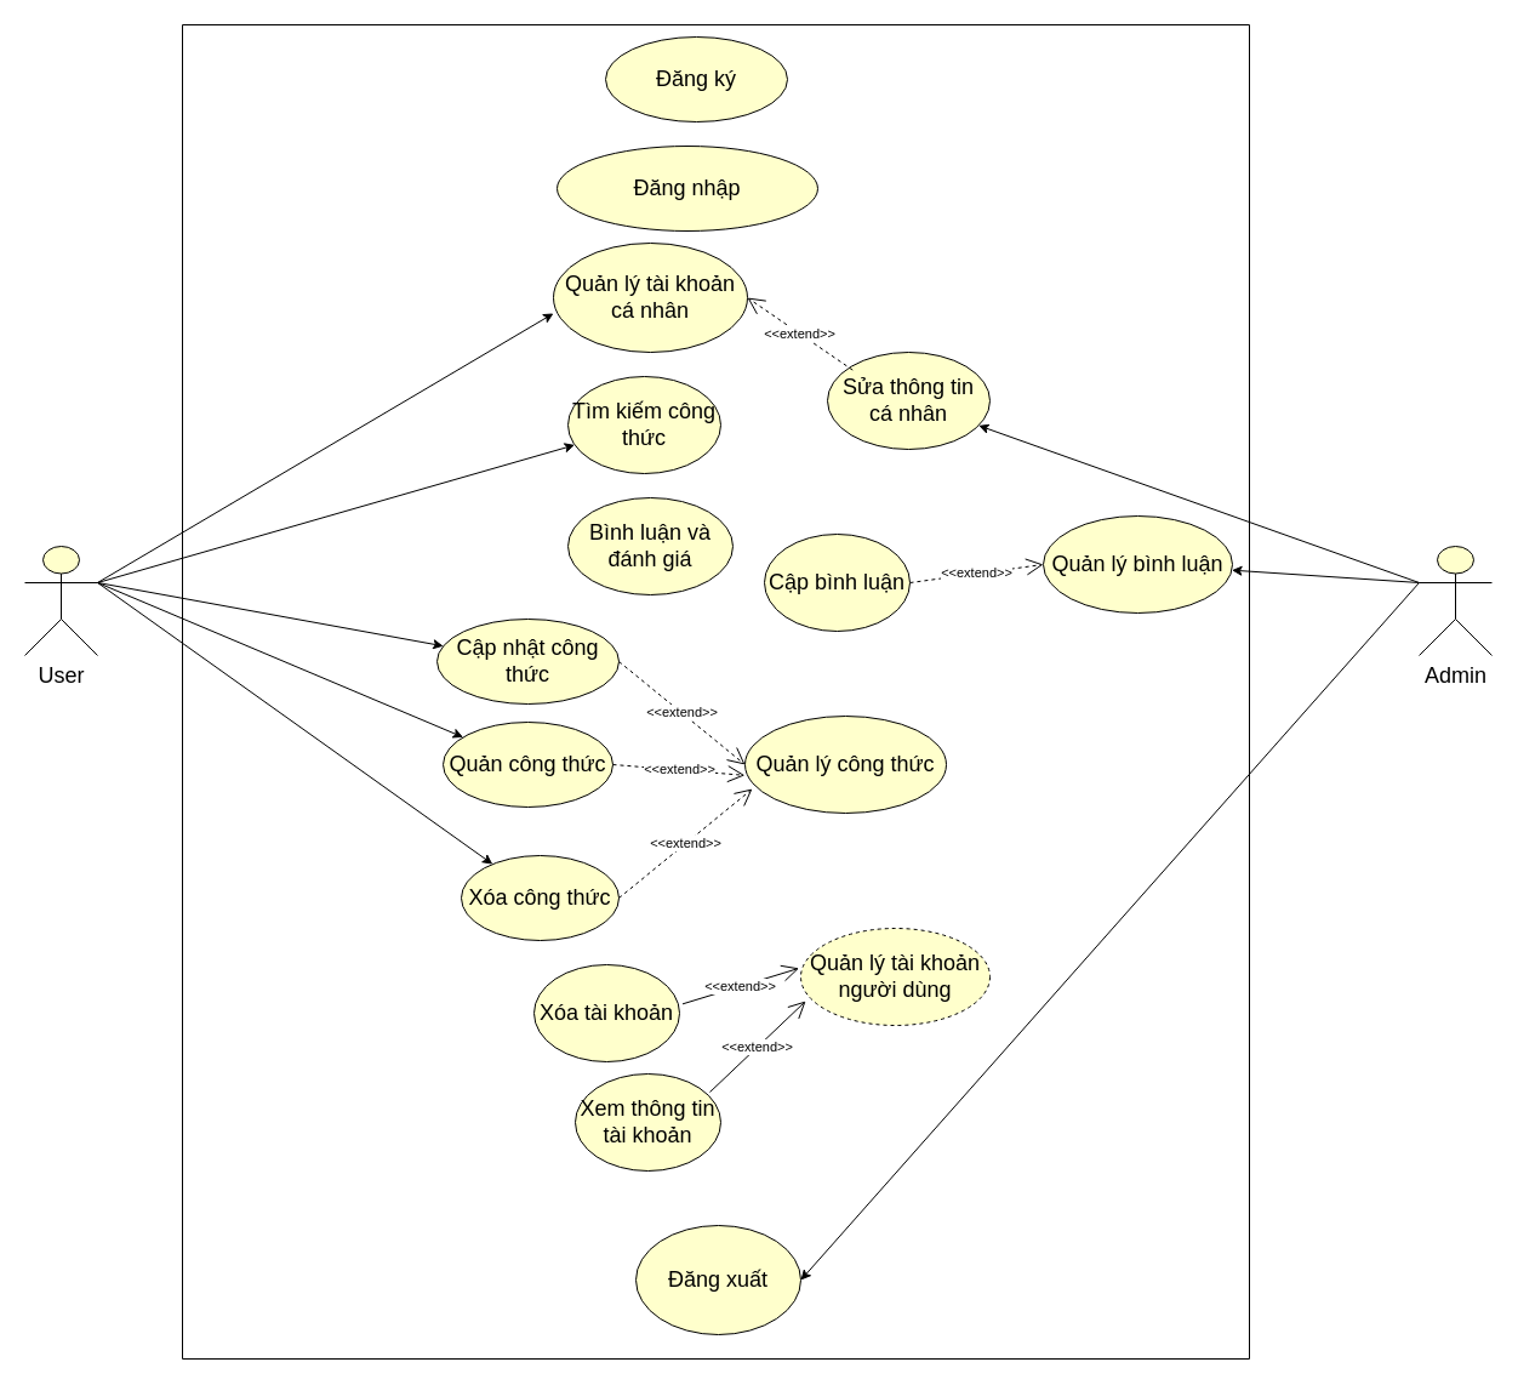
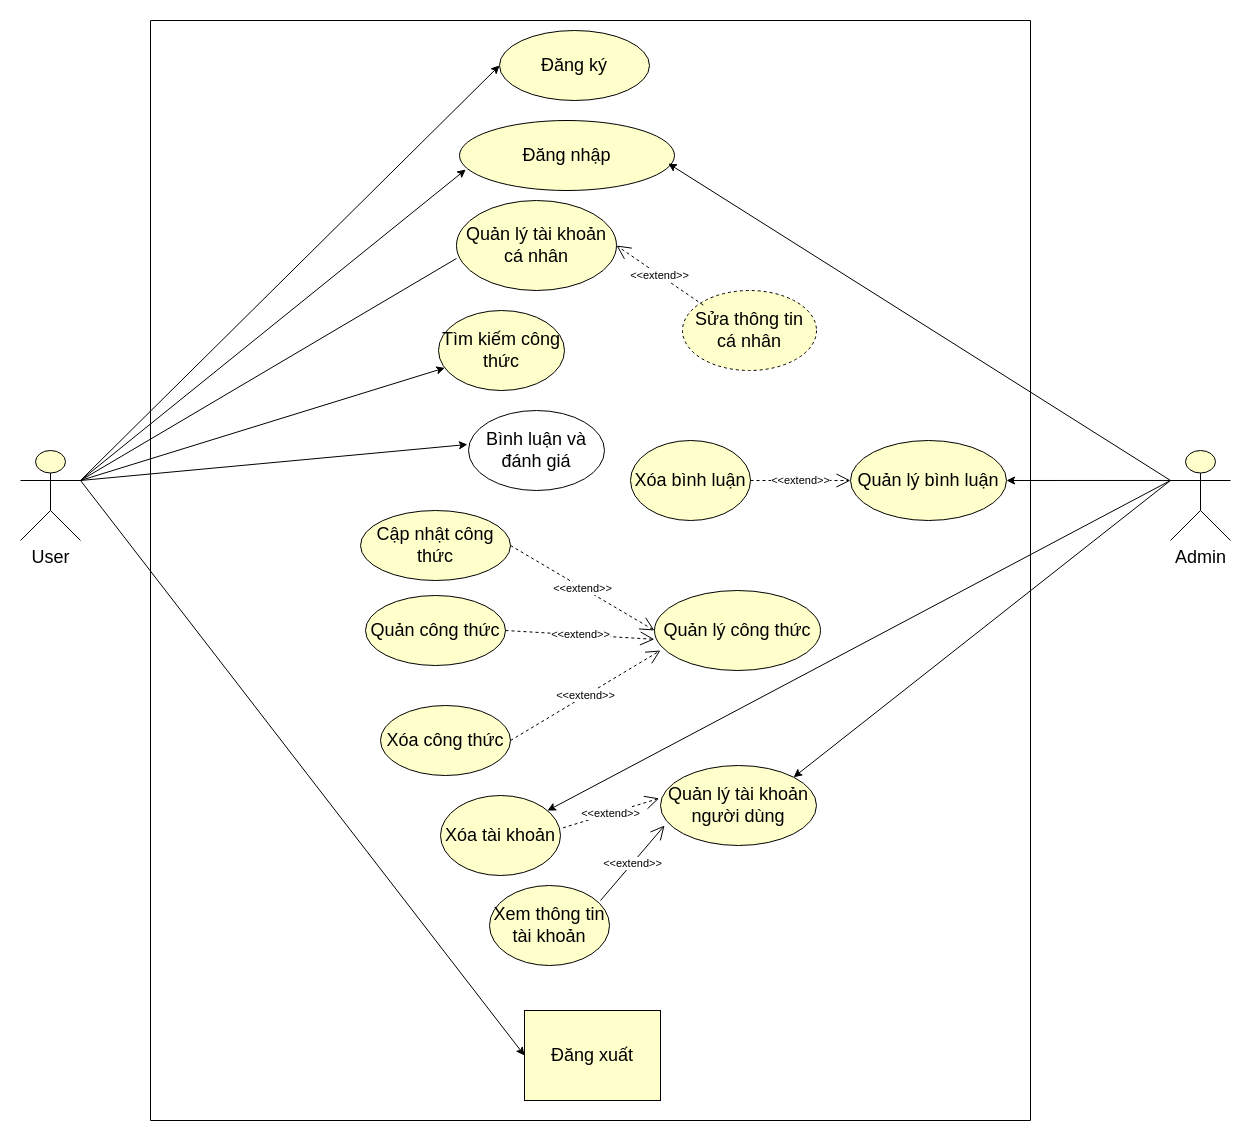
  <mxCell id="0" />
  <mxCell id="1" parent="0" />
  <mxCell id="2" value="&lt;font style=&quot;font-size: 18px;&quot;&gt;User&lt;/font&gt;" style="shape=umlActor;verticalLabelPosition=bottom;verticalAlign=top;html=1;outlineConnect=0;fillColor=#FFFFCC;" parent="1" vertex="1"><mxGeometry x="20" y="450" width="60" height="90" as="geometry" /></mxCell>
  <mxCell id="3" value="&lt;font style=&quot;font-size: 18px;&quot;&gt;Quản lý tài khoản cá nhân&lt;/font&gt;" style="ellipse;whiteSpace=wrap;html=1;fillColor=#FFFFCC;" parent="1" vertex="1"><mxGeometry x="456" y="200" width="160" height="90" as="geometry" /></mxCell>
- <mxCell id="4" value="&lt;font style=&quot;font-size: 18px;&quot;&gt;Quản lý công thức&lt;/font&gt;" style="ellipse;whiteSpace=wrap;html=1;fillColor=#FFFFCC;" parent="1" vertex="1"><mxGeometry x="614" y="590" width="166" height="80" as="geometry" /></mxCell>
- <mxCell id="5" value="&lt;font style=&quot;font-size: 18px;&quot;&gt;Đăng xuất&lt;/font&gt;" style="ellipse;whiteSpace=wrap;html=1;fillColor=#FFFFCC;" parent="1" vertex="1"><mxGeometry x="524" y="1010" width="136" height="90" as="geometry" /></mxCell>
- <mxCell id="6" value="&lt;font style=&quot;font-size: 18px;&quot;&gt;Bình luận và đánh giá&lt;/font&gt;" style="ellipse;whiteSpace=wrap;html=1;fillColor=#FFFFCC;" parent="1" vertex="1"><mxGeometry x="468" y="410" width="136" height="80" as="geometry" /></mxCell>
- <mxCell id="7" value="&lt;font style=&quot;font-size: 18px;&quot;&gt;Quản lý bình luận&lt;/font&gt;" style="ellipse;whiteSpace=wrap;html=1;fillColor=#FFFFCC;" parent="1" vertex="1"><mxGeometry x="860" y="425" width="156" height="80" as="geometry" /></mxCell>
+ <mxCell id="4" value="&lt;font style=&quot;font-size: 18px;&quot;&gt;Quản lý công thức&lt;/font&gt;" style="ellipse;whiteSpace=wrap;html=1;fillColor=#FFFFCC;" parent="1" vertex="1"><mxGeometry x="654" y="590" width="166" height="80" as="geometry" /></mxCell>
+ <mxCell id="5" value="&lt;font style=&quot;font-size: 18px;&quot;&gt;Đăng xuất&lt;/font&gt;" style="whiteSpace=wrap;html=1;fillColor=#FFFFCC;rounded=0;" parent="1" vertex="1"><mxGeometry x="524" y="1010" width="136" height="90" as="geometry" /></mxCell>
+ <mxCell id="6" value="&lt;font style=&quot;font-size: 18px;&quot;&gt;Bình luận và đánh giá&lt;/font&gt;" style="ellipse;whiteSpace=wrap;html=1;fillColor=#ffffff;" parent="1" vertex="1"><mxGeometry x="468" y="410" width="136" height="80" as="geometry" /></mxCell>
+ <mxCell id="7" value="&lt;font style=&quot;font-size: 18px;&quot;&gt;Quản lý bình luận&lt;/font&gt;" style="ellipse;whiteSpace=wrap;html=1;fillColor=#FFFFCC;" parent="1" vertex="1"><mxGeometry x="850" y="440" width="156" height="80" as="geometry" /></mxCell>
  <mxCell id="8" value="&lt;font style=&quot;font-size: 18px;&quot;&gt;Đăng nhập&lt;/font&gt;" style="ellipse;whiteSpace=wrap;html=1;fillColor=#FFFFCC;" parent="1" vertex="1"><mxGeometry x="459" y="120" width="215" height="70" as="geometry" /></mxCell>
  <mxCell id="9" value="&lt;font style=&quot;font-size: 18px;&quot;&gt;Admin&lt;/font&gt;&lt;div&gt;&lt;br&gt;&lt;/div&gt;" style="shape=umlActor;verticalLabelPosition=bottom;verticalAlign=top;html=1;outlineConnect=0;fillColor=#FFFFCC;" parent="1" vertex="1"><mxGeometry x="1170" y="450" width="60" height="90" as="geometry" /></mxCell>
  <mxCell id="10" value="&lt;font style=&quot;font-size: 18px;&quot;&gt;Đăng ký&lt;/font&gt;" style="ellipse;whiteSpace=wrap;html=1;fillColor=#FFFFCC;" parent="1" vertex="1"><mxGeometry x="499" y="30" width="150" height="70" as="geometry" /></mxCell>
- <mxCell id="12" value="" style="endArrow=classic;html=1;rounded=0;exitX=1;exitY=0.333;exitDx=0;exitDy=0;exitPerimeter=0;fillColor=#FFFFCC;" parent="1" source="2" target="21" edge="1"><mxGeometry width="50" height="50" relative="1" as="geometry"><mxPoint x="220" y="470" as="sourcePoint" /><mxPoint x="190" y="440" as="targetPoint" /></mxGeometry></mxCell>
- <mxCell id="13" value="" style="endArrow=classic;html=1;rounded=0;entryX=0;entryY=0.644;entryDx=0;entryDy=0;entryPerimeter=0;exitX=1;exitY=0.333;exitDx=0;exitDy=0;exitPerimeter=0;fillColor=#FFFFCC;" parent="1" source="2" target="3" edge="1"><mxGeometry width="50" height="50" relative="1" as="geometry"><mxPoint x="230" y="480" as="sourcePoint" /><mxPoint x="300" y="410" as="targetPoint" /></mxGeometry></mxCell>
+ <mxCell id="11" value="" style="endArrow=classic;html=1;rounded=0;entryX=0;entryY=0.5;entryDx=0;entryDy=0;exitX=1;exitY=0.333;exitDx=0;exitDy=0;exitPerimeter=0;fillColor=#FFFFCC;" parent="1" source="2" target="10" edge="1"><mxGeometry width="50" height="50" relative="1" as="geometry"><mxPoint x="170" y="480" as="sourcePoint" /><mxPoint x="190" y="320" as="targetPoint" /></mxGeometry></mxCell>
+ <mxCell id="12" value="" style="endArrow=classic;html=1;rounded=0;entryX=0.029;entryY=0.7;entryDx=0;entryDy=0;entryPerimeter=0;exitX=1;exitY=0.333;exitDx=0;exitDy=0;exitPerimeter=0;fillColor=#FFFFCC;" parent="1" source="2" target="8" edge="1"><mxGeometry width="50" height="50" relative="1" as="geometry"><mxPoint x="220" y="470" as="sourcePoint" /><mxPoint x="190" y="440" as="targetPoint" /></mxGeometry></mxCell>
+ <mxCell id="13" value="" style="endArrow=none;html=1;rounded=0;entryX=0;entryY=0.644;entryDx=0;entryDy=0;entryPerimeter=0;exitX=1;exitY=0.333;exitDx=0;exitDy=0;exitPerimeter=0;fillColor=#FFFFCC;" parent="1" source="2" target="3" edge="1"><mxGeometry width="50" height="50" relative="1" as="geometry"><mxPoint x="230" y="480" as="sourcePoint" /><mxPoint x="300" y="410" as="targetPoint" /></mxGeometry></mxCell>
  <mxCell id="14" value="" style="endArrow=classic;html=1;rounded=0;exitX=1;exitY=0.333;exitDx=0;exitDy=0;exitPerimeter=0;fillColor=#FFFFCC;" parent="1" source="2" target="36" edge="1"><mxGeometry width="50" height="50" relative="1" as="geometry"><mxPoint x="260" y="490" as="sourcePoint" /><mxPoint x="480" y="390" as="targetPoint" /></mxGeometry></mxCell>
- <mxCell id="15" value="" style="endArrow=classic;html=1;rounded=0;exitX=1;exitY=0.333;exitDx=0;exitDy=0;exitPerimeter=0;fillColor=#FFFFCC;" parent="1" source="2" target="22" edge="1"><mxGeometry width="50" height="50" relative="1" as="geometry"><mxPoint x="250" y="500" as="sourcePoint" /><mxPoint x="300" y="500" as="targetPoint" /></mxGeometry></mxCell>
- <mxCell id="17" value="" style="endArrow=classic;html=1;rounded=0;exitX=1;exitY=0.333;exitDx=0;exitDy=0;exitPerimeter=0;fillColor=#FFFFCC;" parent="1" source="2" target="23" edge="1"><mxGeometry width="50" height="50" relative="1" as="geometry"><mxPoint x="240" y="550" as="sourcePoint" /><mxPoint x="270" y="580" as="targetPoint" /></mxGeometry></mxCell>
+ <mxCell id="15" value="" style="endArrow=classic;html=1;rounded=0;entryX=-0.008;entryY=0.425;entryDx=0;entryDy=0;entryPerimeter=0;exitX=1;exitY=0.333;exitDx=0;exitDy=0;exitPerimeter=0;fillColor=#FFFFCC;" parent="1" source="2" target="6" edge="1"><mxGeometry width="50" height="50" relative="1" as="geometry"><mxPoint x="250" y="500" as="sourcePoint" /><mxPoint x="300" y="500" as="targetPoint" /></mxGeometry></mxCell>
+ <mxCell id="16" value="" style="endArrow=classic;html=1;rounded=0;entryX=0.971;entryY=0.614;entryDx=0;entryDy=0;entryPerimeter=0;exitX=0;exitY=0.333;exitDx=0;exitDy=0;exitPerimeter=0;fillColor=#FFFFCC;" parent="1" source="9" target="8" edge="1"><mxGeometry width="50" height="50" relative="1" as="geometry"><mxPoint x="790" y="380" as="sourcePoint" /><mxPoint x="840" y="330" as="targetPoint" /></mxGeometry></mxCell>
+ <mxCell id="17" value="" style="endArrow=classic;html=1;rounded=0;entryX=0;entryY=0.5;entryDx=0;entryDy=0;exitX=1;exitY=0.333;exitDx=0;exitDy=0;exitPerimeter=0;fillColor=#FFFFCC;" parent="1" source="2" target="5" edge="1"><mxGeometry width="50" height="50" relative="1" as="geometry"><mxPoint x="240" y="550" as="sourcePoint" /><mxPoint x="270" y="580" as="targetPoint" /></mxGeometry></mxCell>
  <mxCell id="18" value="" style="endArrow=classic;html=1;rounded=0;exitX=0;exitY=0.333;exitDx=0;exitDy=0;exitPerimeter=0;fillColor=#FFFFCC;" parent="1" source="9" target="7" edge="1"><mxGeometry width="50" height="50" relative="1" as="geometry"><mxPoint x="770" y="540" as="sourcePoint" /><mxPoint x="820" y="490" as="targetPoint" /></mxGeometry></mxCell>
- <mxCell id="19" value="" style="endArrow=classic;html=1;rounded=0;exitX=0;exitY=0.333;exitDx=0;exitDy=0;exitPerimeter=0;fillColor=#FFFFCC;" parent="1" source="9" target="35" edge="1"><mxGeometry width="50" height="50" relative="1" as="geometry"><mxPoint x="890" y="490" as="sourcePoint" /><mxPoint x="740" y="690" as="targetPoint" /></mxGeometry></mxCell>
- <mxCell id="20" value="" style="endArrow=classic;html=1;rounded=0;entryX=1;entryY=0.5;entryDx=0;entryDy=0;exitX=0;exitY=0.333;exitDx=0;exitDy=0;exitPerimeter=0;fillColor=#FFFFCC;" parent="1" source="9" target="5" edge="1"><mxGeometry width="50" height="50" relative="1" as="geometry"><mxPoint x="870" y="560" as="sourcePoint" /><mxPoint x="880" y="650" as="targetPoint" /></mxGeometry></mxCell>
+ <mxCell id="19" value="" style="endArrow=classic;html=1;rounded=0;exitX=0;exitY=0.333;exitDx=0;exitDy=0;exitPerimeter=0;entryX=1;entryY=0;entryDx=0;entryDy=0;fillColor=#FFFFCC;" parent="1" source="9" target="31" edge="1"><mxGeometry width="50" height="50" relative="1" as="geometry"><mxPoint x="890" y="490" as="sourcePoint" /><mxPoint x="740" y="690" as="targetPoint" /></mxGeometry></mxCell>
+ <mxCell id="20" value="" style="endArrow=classic;html=1;rounded=0;exitX=0;exitY=0.333;exitDx=0;exitDy=0;exitPerimeter=0;fillColor=#FFFFCC;" parent="1" source="9" target="29" edge="1"><mxGeometry width="50" height="50" relative="1" as="geometry"><mxPoint x="870" y="560" as="sourcePoint" /><mxPoint x="880" y="650" as="targetPoint" /></mxGeometry></mxCell>
  <mxCell id="21" value="&lt;font style=&quot;font-size: 18px;&quot;&gt;Cập nhật công thức&lt;/font&gt;" style="ellipse;whiteSpace=wrap;html=1;fillColor=#FFFFCC;" parent="1" vertex="1"><mxGeometry x="360" y="510" width="150" height="70" as="geometry" /></mxCell>
  <mxCell id="22" value="&lt;font style=&quot;font-size: 18px;&quot;&gt;Xóa công thức&lt;/font&gt;" style="ellipse;whiteSpace=wrap;html=1;fillColor=#FFFFCC;" parent="1" vertex="1"><mxGeometry x="380" y="705" width="130" height="70" as="geometry" /></mxCell>
  <mxCell id="23" value="&lt;font style=&quot;font-size: 18px;&quot;&gt;Quản công thức&lt;/font&gt;" style="ellipse;whiteSpace=wrap;html=1;fillColor=#FFFFCC;" parent="1" vertex="1"><mxGeometry x="365" y="595" width="140" height="70" as="geometry" /></mxCell>
  <mxCell id="24" value="&amp;lt;&amp;lt;extend&amp;gt;&amp;gt;" style="endArrow=open;endSize=12;dashed=1;html=1;rounded=0;exitX=1;exitY=0.5;exitDx=0;exitDy=0;entryX=0;entryY=0.5;entryDx=0;entryDy=0;" edge="1" parent="1" source="21" target="4"><mxGeometry width="160" relative="1" as="geometry"><mxPoint x="550" y="560" as="sourcePoint" /><mxPoint x="710" y="560" as="targetPoint" /><mxPoint as="offset" /></mxGeometry></mxCell>
  <mxCell id="25" value="&amp;lt;&amp;lt;extend&amp;gt;&amp;gt;" style="endArrow=open;endSize=12;dashed=1;html=1;rounded=0;exitX=1;exitY=0.5;exitDx=0;exitDy=0;entryX=0.036;entryY=0.75;entryDx=0;entryDy=0;entryPerimeter=0;" edge="1" parent="1" source="22" target="4"><mxGeometry width="160" relative="1" as="geometry"><mxPoint x="540" y="690" as="sourcePoint" /><mxPoint x="644" y="775" as="targetPoint" /><mxPoint as="offset" /></mxGeometry></mxCell>
  <mxCell id="26" value="&amp;lt;&amp;lt;extend&amp;gt;&amp;gt;" style="endArrow=open;endSize=12;dashed=1;html=1;rounded=0;exitX=1;exitY=0.5;exitDx=0;exitDy=0;entryX=-0.001;entryY=0.61;entryDx=0;entryDy=0;entryPerimeter=0;" edge="1" parent="1" source="23" target="4"><mxGeometry width="160" relative="1" as="geometry"><mxPoint x="590" y="690" as="sourcePoint" /><mxPoint x="694" y="775" as="targetPoint" /><mxPoint as="offset" /></mxGeometry></mxCell>
  <mxCell id="27" value="&amp;lt;&amp;lt;extend&amp;gt;&amp;gt;" style="endArrow=open;endSize=12;dashed=1;html=1;rounded=0;exitX=1;exitY=0.5;exitDx=0;exitDy=0;entryX=0;entryY=0.5;entryDx=0;entryDy=0;" edge="1" parent="1" source="34" target="7"><mxGeometry width="160" relative="1" as="geometry"><mxPoint x="710" y="500" as="sourcePoint" /><mxPoint x="814" y="585" as="targetPoint" /><mxPoint as="offset" /></mxGeometry></mxCell>
  <mxCell id="28" value="" style="swimlane;startSize=0;" vertex="1" parent="1"><mxGeometry x="150" y="20" width="880" height="1100" as="geometry" /></mxCell>
  <mxCell id="29" value="&lt;font style=&quot;font-size: 18px;&quot;&gt;Xóa tài khoản&lt;/font&gt;" style="ellipse;whiteSpace=wrap;html=1;fillColor=#FFFFCC;" parent="28" vertex="1"><mxGeometry x="290" y="775" width="120" height="80" as="geometry" /></mxCell>
- <mxCell id="30" value="&lt;font style=&quot;font-size: 18px;&quot;&gt;Xem thông tin tài khoản&lt;/font&gt;" style="ellipse;whiteSpace=wrap;html=1;fillColor=#FFFFCC;" parent="28" vertex="1"><mxGeometry x="324" y="865" width="120" height="80" as="geometry" /></mxCell>
- <mxCell id="31" value="&lt;font style=&quot;font-size: 18px;&quot;&gt;Quản lý tài khoản người dùng&lt;/font&gt;" style="ellipse;whiteSpace=wrap;html=1;fillColor=#FFFFCC;dashed=1;" parent="28" vertex="1"><mxGeometry x="510" y="745" width="156" height="80" as="geometry" /></mxCell>
- <mxCell id="32" value="&amp;lt;&amp;lt;extend&amp;gt;&amp;gt;" style="endArrow=open;endSize=12;dashed=0;html=1;rounded=0;exitX=1.021;exitY=0.404;exitDx=0;exitDy=0;entryX=-0.009;entryY=0.411;entryDx=0;entryDy=0;entryPerimeter=0;exitPerimeter=0;" edge="1" parent="28" source="29" target="31"><mxGeometry width="160" relative="1" as="geometry"><mxPoint x="440" y="745" as="sourcePoint" /><mxPoint x="560" y="670" as="targetPoint" /><mxPoint as="offset" /></mxGeometry></mxCell>
+ <mxCell id="30" value="&lt;font style=&quot;font-size: 18px;&quot;&gt;Xem thông tin tài khoản&lt;/font&gt;" style="ellipse;whiteSpace=wrap;html=1;fillColor=#FFFFCC;" parent="28" vertex="1"><mxGeometry x="339" y="865" width="120" height="80" as="geometry" /></mxCell>
+ <mxCell id="31" value="&lt;font style=&quot;font-size: 18px;&quot;&gt;Quản lý tài khoản người dùng&lt;/font&gt;" style="ellipse;whiteSpace=wrap;html=1;fillColor=#FFFFCC;" parent="28" vertex="1"><mxGeometry x="510" y="745" width="156" height="80" as="geometry" /></mxCell>
+ <mxCell id="32" value="&amp;lt;&amp;lt;extend&amp;gt;&amp;gt;" style="endArrow=open;endSize=12;dashed=1;html=1;rounded=0;exitX=1.021;exitY=0.404;exitDx=0;exitDy=0;entryX=-0.009;entryY=0.411;entryDx=0;entryDy=0;entryPerimeter=0;exitPerimeter=0;" edge="1" parent="28" source="29" target="31"><mxGeometry width="160" relative="1" as="geometry"><mxPoint x="440" y="745" as="sourcePoint" /><mxPoint x="560" y="670" as="targetPoint" /><mxPoint as="offset" /></mxGeometry></mxCell>
  <mxCell id="33" value="&amp;lt;&amp;lt;extend&amp;gt;&amp;gt;" style="endArrow=open;endSize=12;dashed=0;html=1;rounded=0;exitX=0.925;exitY=0.188;exitDx=0;exitDy=0;entryX=0.026;entryY=0.75;entryDx=0;entryDy=0;entryPerimeter=0;exitPerimeter=0;" edge="1" parent="28" source="30" target="31"><mxGeometry width="160" relative="1" as="geometry"><mxPoint x="540" y="865" as="sourcePoint" /><mxPoint x="651" y="826" as="targetPoint" /><mxPoint as="offset" /></mxGeometry></mxCell>
- <mxCell id="34" value="&lt;font style=&quot;font-size: 18px;&quot;&gt;Cập bình luận&lt;/font&gt;" style="ellipse;whiteSpace=wrap;html=1;fillColor=#FFFFCC;" parent="28" vertex="1"><mxGeometry x="480" y="420" width="120" height="80" as="geometry" /></mxCell>
- <mxCell id="35" value="&lt;span style=&quot;font-size: 18px;&quot;&gt;Sửa thông tin cá nhân&lt;/span&gt;" style="ellipse;whiteSpace=wrap;html=1;fillColor=#FFFFCC;" parent="28" vertex="1"><mxGeometry x="532" y="270" width="134" height="80" as="geometry" /></mxCell>
- <mxCell id="36" value="&lt;font style=&quot;font-size: 18px;&quot;&gt;Tìm kiếm công thức&lt;/font&gt;" style="ellipse;whiteSpace=wrap;html=1;fillColor=#FFFFCC;" parent="28" vertex="1"><mxGeometry x="318" y="290" width="126" height="80" as="geometry" /></mxCell>
+ <mxCell id="34" value="&lt;font style=&quot;font-size: 18px;&quot;&gt;Xóa bình luận&lt;/font&gt;" style="ellipse;whiteSpace=wrap;html=1;fillColor=#FFFFCC;" parent="28" vertex="1"><mxGeometry x="480" y="420" width="120" height="80" as="geometry" /></mxCell>
+ <mxCell id="35" value="&lt;span style=&quot;font-size: 18px;&quot;&gt;Sửa thông tin cá nhân&lt;/span&gt;" style="ellipse;whiteSpace=wrap;html=1;fillColor=#FFFFCC;dashed=1;" parent="28" vertex="1"><mxGeometry x="532" y="270" width="134" height="80" as="geometry" /></mxCell>
+ <mxCell id="36" value="&lt;font style=&quot;font-size: 18px;&quot;&gt;Tìm kiếm công thức&lt;/font&gt;" style="ellipse;whiteSpace=wrap;html=1;fillColor=#FFFFCC;" parent="28" vertex="1"><mxGeometry x="288" y="290" width="126" height="80" as="geometry" /></mxCell>
  <mxCell id="37" value="&amp;lt;&amp;lt;extend&amp;gt;&amp;gt;" style="endArrow=open;endSize=12;dashed=1;html=1;rounded=0;exitX=0.155;exitY=0.183;exitDx=0;exitDy=0;entryX=1;entryY=0.5;entryDx=0;entryDy=0;exitPerimeter=0;" edge="1" parent="1" source="35" target="3"><mxGeometry width="160" relative="1" as="geometry"><mxPoint x="630" y="310" as="sourcePoint" /><mxPoint x="734" y="395" as="targetPoint" /><mxPoint as="offset" /></mxGeometry></mxCell>
